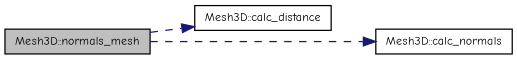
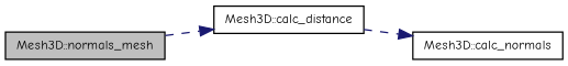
  digraph {
    fontname="Comic Neue"
    rankdir=LR
    node [color=black fillcolor=white fontname="Comic Neue" fontsize=10 shape=record style=filled]
    edge [color=midnightblue fontname="Comic Neue" fontsize=10 labelfontname=Helvetica labelfontsize=10 style=dashed]
    n1 [fillcolor=grey75 fontcolor=black height=0.2 label="Mesh3D::normals_mesh" width=0.4]
    n2 [height=0.2 label="Mesh3D::calc_distance" width=0.4]
    n3 [height=0.2 label="Mesh3D::calc_normals" width=0.4]
    n1 -> n2
-   n1 -> n3
+   n2 -> n3
  }
